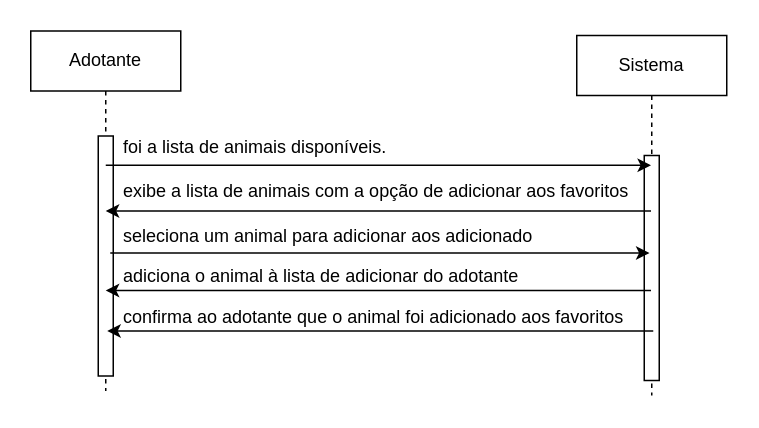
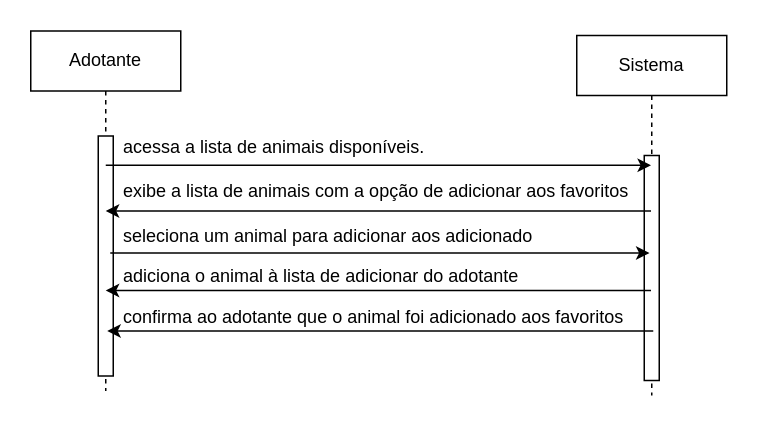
  <mxCell id="0" />
  <mxCell id="1" parent="0" />
  <mxCell id="2" value="Adotante" style="shape=umlLifeline;perimeter=lifelinePerimeter;whiteSpace=wrap;html=1;container=0;dropTarget=0;collapsible=0;recursiveResize=0;outlineConnect=0;portConstraint=eastwest;newEdgeStyle={&quot;edgeStyle&quot;:&quot;elbowEdgeStyle&quot;,&quot;elbow&quot;:&quot;vertical&quot;,&quot;curved&quot;:0,&quot;rounded&quot;:0};" parent="1" vertex="1"><mxGeometry x="20" y="20" width="100" height="240" as="geometry" /></mxCell>
  <mxCell id="3" value="" style="html=1;points=[];perimeter=orthogonalPerimeter;outlineConnect=0;targetShapes=umlLifeline;portConstraint=eastwest;newEdgeStyle={&quot;edgeStyle&quot;:&quot;elbowEdgeStyle&quot;,&quot;elbow&quot;:&quot;vertical&quot;,&quot;curved&quot;:0,&quot;rounded&quot;:0};" parent="2" vertex="1"><mxGeometry x="45" y="70" width="10" height="160" as="geometry" /></mxCell>
  <mxCell id="4" value="Sistema" style="shape=umlLifeline;perimeter=lifelinePerimeter;whiteSpace=wrap;html=1;container=0;dropTarget=0;collapsible=0;recursiveResize=0;outlineConnect=0;portConstraint=eastwest;newEdgeStyle={&quot;edgeStyle&quot;:&quot;elbowEdgeStyle&quot;,&quot;elbow&quot;:&quot;vertical&quot;,&quot;curved&quot;:0,&quot;rounded&quot;:0};" parent="1" vertex="1"><mxGeometry x="384" y="23" width="100" height="240" as="geometry" /></mxCell>
  <mxCell id="5" value="" style="html=1;points=[];perimeter=orthogonalPerimeter;outlineConnect=0;targetShapes=umlLifeline;portConstraint=eastwest;newEdgeStyle={&quot;edgeStyle&quot;:&quot;elbowEdgeStyle&quot;,&quot;elbow&quot;:&quot;vertical&quot;,&quot;curved&quot;:0,&quot;rounded&quot;:0};" parent="4" vertex="1"><mxGeometry x="45" y="80" width="10" height="150" as="geometry" /></mxCell>
  <mxCell id="6" value="" style="endArrow=classic;html=1;rounded=0;" parent="1" target="4" edge="1"><mxGeometry width="50" height="50" relative="1" as="geometry"><mxPoint x="70" y="109.5" as="sourcePoint" /><mxPoint x="250" y="109.5" as="targetPoint" /></mxGeometry></mxCell>
  <mxCell id="7" value="" style="endArrow=classic;html=1;rounded=0;" parent="1" source="4" edge="1"><mxGeometry width="50" height="50" relative="1" as="geometry"><mxPoint x="250" y="140" as="sourcePoint" /><mxPoint x="70" y="140" as="targetPoint" /></mxGeometry></mxCell>
  <mxCell id="8" value="" style="endArrow=classic;html=1;rounded=0;" parent="1" edge="1"><mxGeometry width="50" height="50" relative="1" as="geometry"><mxPoint x="73" y="168" as="sourcePoint" /><mxPoint x="432.5" y="168" as="targetPoint" /></mxGeometry></mxCell>
  <mxCell id="9" value="" style="endArrow=classic;html=1;rounded=0;" parent="1" edge="1" source="4"><mxGeometry width="50" height="50" relative="1" as="geometry"><mxPoint x="290" y="193" as="sourcePoint" /><mxPoint x="70" y="193" as="targetPoint" /></mxGeometry></mxCell>
- <mxCell id="10" value="&lt;div&gt;foi a lista de animais disponíveis.&lt;/div&gt;&lt;div&gt;&lt;br&gt;&lt;/div&gt;" style="text;whiteSpace=wrap;html=1;" parent="1" vertex="1"><mxGeometry x="80" y="84" width="210" height="40" as="geometry" /></mxCell>
+ <mxCell id="10" value="&lt;div&gt;acessa a lista de animais disponíveis.&lt;/div&gt;&lt;div&gt;&lt;br&gt;&lt;/div&gt;" style="text;whiteSpace=wrap;html=1;" parent="1" vertex="1"><mxGeometry x="80" y="84" width="210" height="40" as="geometry" /></mxCell>
  <mxCell id="11" value="exibe a lista de animais com a opção de adicionar aos favoritos" style="text;whiteSpace=wrap;html=1;" parent="1" vertex="1"><mxGeometry x="80" y="113" width="357" height="30" as="geometry" /></mxCell>
  <mxCell id="12" value="seleciona um animal para adicionar aos adicionado" style="text;whiteSpace=wrap;html=1;" parent="1" vertex="1"><mxGeometry x="80" y="143" width="310" height="40" as="geometry" /></mxCell>
  <mxCell id="13" value="confirma ao adotante que o animal foi adicionado aos favoritos" style="text;whiteSpace=wrap;html=1;" parent="1" vertex="1"><mxGeometry x="80" y="197" width="361" height="40" as="geometry" /></mxCell>
  <mxCell id="14" value="adiciona o animal à lista de adicionar do adotante" style="text;whiteSpace=wrap;" vertex="1" parent="1"><mxGeometry x="80" y="170" width="288" height="36" as="geometry" /></mxCell>
  <mxCell id="15" value="" style="endArrow=classic;html=1;rounded=0;" edge="1" parent="1"><mxGeometry width="50" height="50" relative="1" as="geometry"><mxPoint x="435" y="220" as="sourcePoint" /><mxPoint x="71" y="220" as="targetPoint" /></mxGeometry></mxCell>
